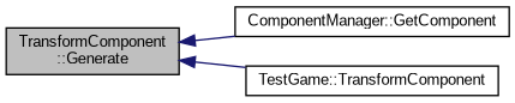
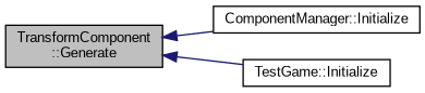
  digraph {
    fontname="Liberation Sans"
    rankdir=LR
    node [color=black fillcolor=white fontname="Liberation Sans" fontsize=10 shape=record style=filled]
    edge [color=midnightblue dir=back fontname="Liberation Sans" fontsize=10 labelfontname=Helvetica labelfontsize=10 style=solid]
    n1 [fillcolor=grey75 fontcolor=black height=0.2 label="TransformComponent\l::Generate" width=0.4]
-   n2 [height=0.2 label="ComponentManager::GetComponent" width=0.4]
-   n3 [height=0.2 label="TestGame::TransformComponent" width=0.4]
+   n2 [height=0.2 label="ComponentManager::Initialize" width=0.4]
+   n3 [height=0.2 label="TestGame::Initialize" width=0.4]
    n1 -> n2
    n1 -> n3
  }
